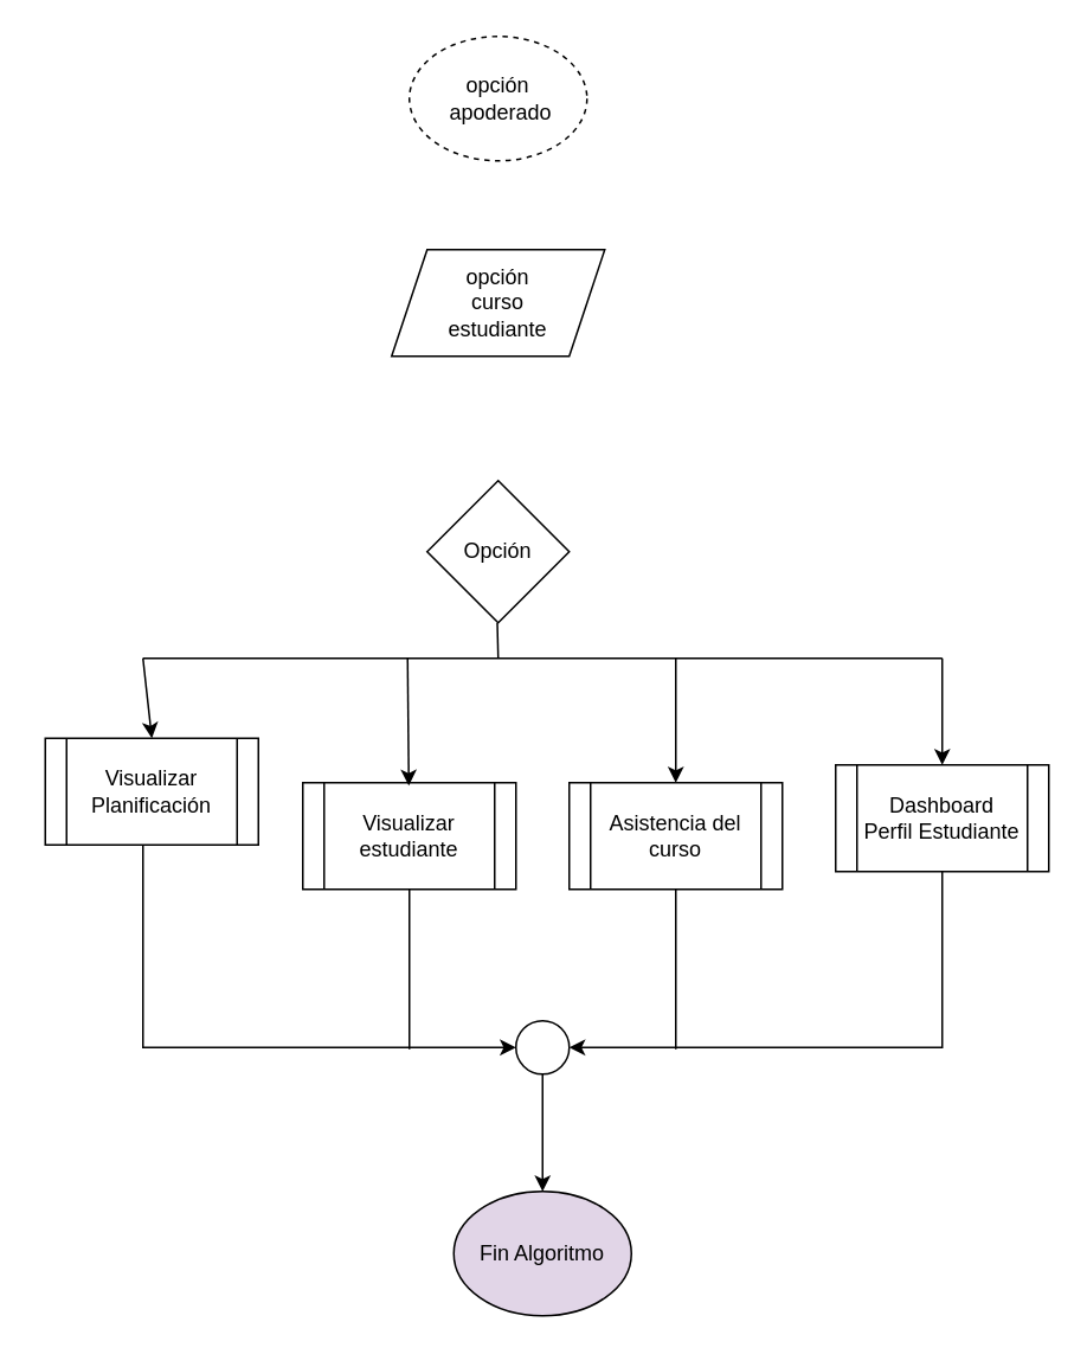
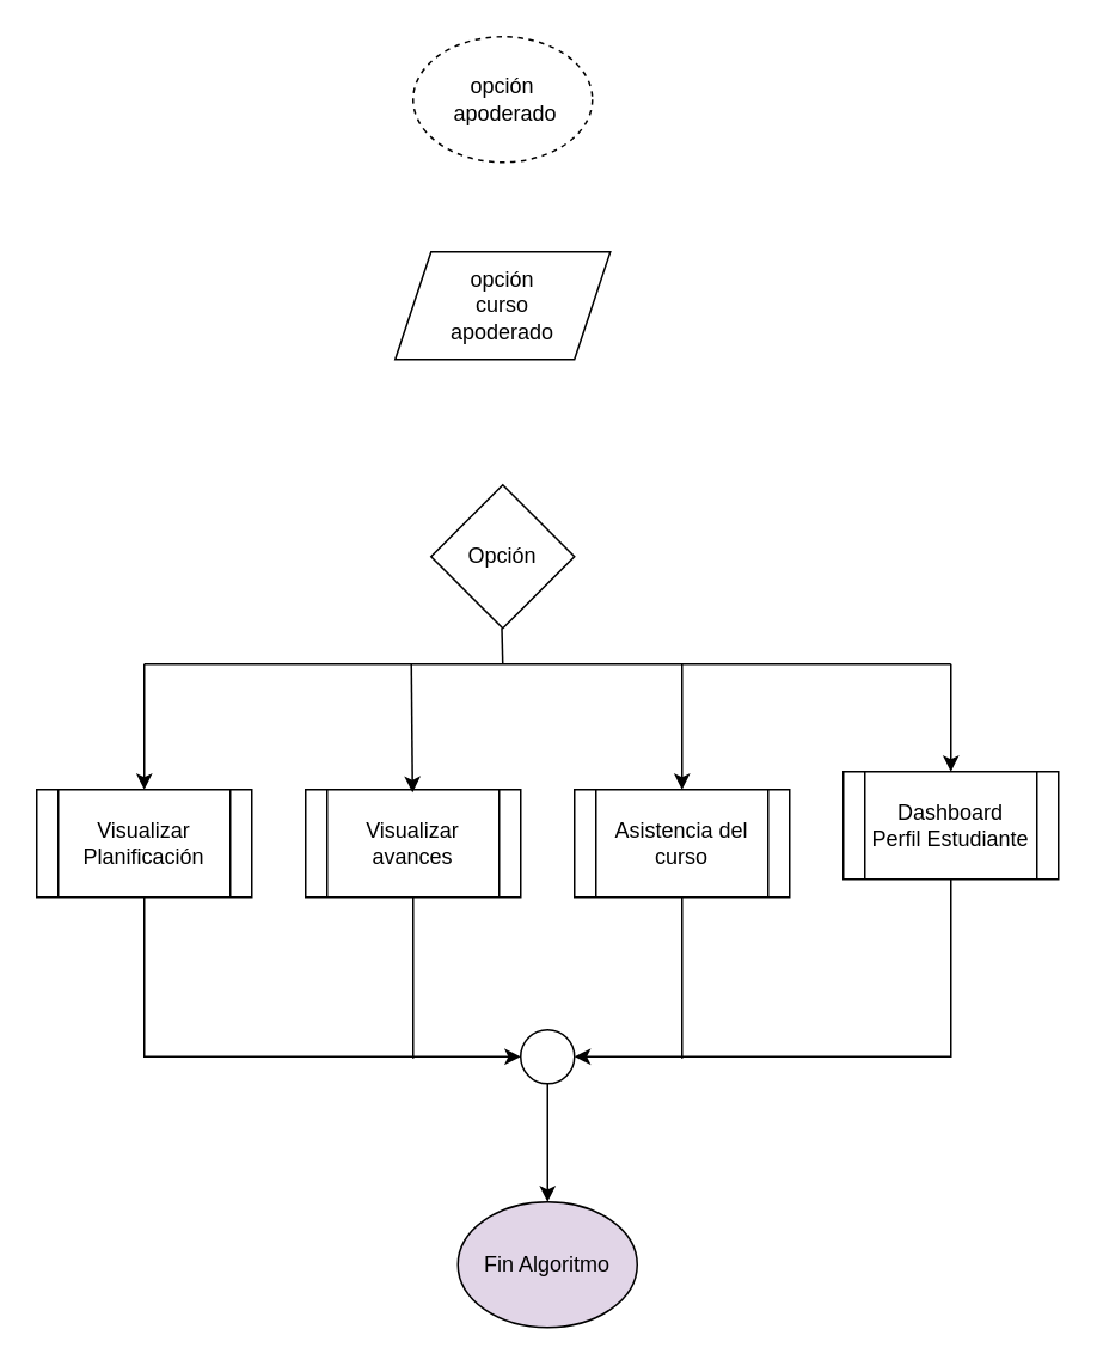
  <mxCell id="0" />
  <mxCell id="1" parent="0" />
  <mxCell id="2" value="opción&lt;br&gt;&amp;nbsp;apoderado" style="ellipse;whiteSpace=wrap;html=1;dashed=1;" parent="1" vertex="1"><mxGeometry x="230" y="20" width="100" height="70" as="geometry" /></mxCell>
- <mxCell id="3" value="opción&lt;br&gt;curso&lt;br&gt;estudiante" style="shape=parallelogram;perimeter=parallelogramPerimeter;whiteSpace=wrap;html=1;fixedSize=1;" parent="1" vertex="1"><mxGeometry x="220" y="140" width="120" height="60" as="geometry" /></mxCell>
+ <mxCell id="3" value="opción&lt;br&gt;curso&lt;br&gt;apoderado" style="shape=parallelogram;perimeter=parallelogramPerimeter;whiteSpace=wrap;html=1;fixedSize=1;" parent="1" vertex="1"><mxGeometry x="220" y="140" width="120" height="60" as="geometry" /></mxCell>
  <mxCell id="4" value="Opción" style="rhombus;whiteSpace=wrap;html=1;" parent="1" vertex="1"><mxGeometry x="240" y="270" width="80" height="80" as="geometry" /></mxCell>
  <mxCell id="5" style="edgeStyle=orthogonalEdgeStyle;rounded=0;orthogonalLoop=1;jettySize=auto;html=1;entryX=0;entryY=0.5;entryDx=0;entryDy=0;" parent="1" source="6" target="18" edge="1"><mxGeometry relative="1" as="geometry"><Array as="points"><mxPoint x="80" y="589" /></Array></mxGeometry></mxCell>
- <mxCell id="6" value="Visualizar Planificación" style="shape=process;whiteSpace=wrap;html=1;backgroundOutline=1;" parent="1" vertex="1"><mxGeometry x="25" y="415" width="120" height="60" as="geometry" /></mxCell>
- <mxCell id="7" value="Visualizar estudiante" style="shape=process;whiteSpace=wrap;html=1;backgroundOutline=1;" parent="1" vertex="1"><mxGeometry x="170" y="440" width="120" height="60" as="geometry" /></mxCell>
+ <mxCell id="6" value="Visualizar Planificación" style="shape=process;whiteSpace=wrap;html=1;backgroundOutline=1;" parent="1" vertex="1"><mxGeometry x="20" y="440" width="120" height="60" as="geometry" /></mxCell>
+ <mxCell id="7" value="Visualizar avances" style="shape=process;whiteSpace=wrap;html=1;backgroundOutline=1;" parent="1" vertex="1"><mxGeometry x="170" y="440" width="120" height="60" as="geometry" /></mxCell>
  <mxCell id="8" value="Asistencia del curso" style="shape=process;whiteSpace=wrap;html=1;backgroundOutline=1;" parent="1" vertex="1"><mxGeometry x="320" y="440" width="120" height="60" as="geometry" /></mxCell>
  <mxCell id="9" style="edgeStyle=orthogonalEdgeStyle;rounded=0;orthogonalLoop=1;jettySize=auto;html=1;entryX=1;entryY=0.5;entryDx=0;entryDy=0;" parent="1" source="10" target="18" edge="1"><mxGeometry relative="1" as="geometry"><Array as="points"><mxPoint x="530" y="589" /></Array></mxGeometry></mxCell>
  <mxCell id="10" value="Dashboard&lt;br&gt;Perfil Estudiante" style="shape=process;whiteSpace=wrap;html=1;backgroundOutline=1;" parent="1" vertex="1"><mxGeometry x="470" y="430" width="120" height="60" as="geometry" /></mxCell>
  <mxCell id="11" value="" style="endArrow=none;html=1;" parent="1" edge="1"><mxGeometry width="50" height="50" relative="1" as="geometry"><mxPoint x="80" y="370" as="sourcePoint" /><mxPoint x="530" y="370" as="targetPoint" /></mxGeometry></mxCell>
  <mxCell id="12" value="" style="endArrow=none;html=1;" parent="1" edge="1"><mxGeometry width="50" height="50" relative="1" as="geometry"><mxPoint x="280" y="370" as="sourcePoint" /><mxPoint x="279.5" y="350" as="targetPoint" /></mxGeometry></mxCell>
  <mxCell id="13" value="" style="endArrow=classic;html=1;entryX=0.5;entryY=0;entryDx=0;entryDy=0;" parent="1" target="6" edge="1"><mxGeometry width="50" height="50" relative="1" as="geometry"><mxPoint x="80" y="370" as="sourcePoint" /><mxPoint x="350" y="400" as="targetPoint" /></mxGeometry></mxCell>
  <mxCell id="14" value="" style="endArrow=classic;html=1;entryX=0.589;entryY=0.028;entryDx=0;entryDy=0;entryPerimeter=0;" parent="1" edge="1"><mxGeometry width="50" height="50" relative="1" as="geometry"><mxPoint x="229" y="370" as="sourcePoint" /><mxPoint x="229.68" y="441.68" as="targetPoint" /></mxGeometry></mxCell>
  <mxCell id="15" value="" style="endArrow=classic;html=1;" parent="1" target="8" edge="1"><mxGeometry width="50" height="50" relative="1" as="geometry"><mxPoint x="380" y="370" as="sourcePoint" /><mxPoint x="350" y="400" as="targetPoint" /></mxGeometry></mxCell>
  <mxCell id="16" value="" style="endArrow=classic;html=1;entryX=0.5;entryY=0;entryDx=0;entryDy=0;" parent="1" target="10" edge="1"><mxGeometry width="50" height="50" relative="1" as="geometry"><mxPoint x="530" y="370" as="sourcePoint" /><mxPoint x="580" y="370" as="targetPoint" /></mxGeometry></mxCell>
  <mxCell id="17" value="" style="edgeStyle=orthogonalEdgeStyle;rounded=0;orthogonalLoop=1;jettySize=auto;html=1;" parent="1" source="18" target="19" edge="1"><mxGeometry relative="1" as="geometry" /></mxCell>
  <mxCell id="18" value="" style="ellipse;whiteSpace=wrap;html=1;aspect=fixed;" parent="1" vertex="1"><mxGeometry x="290" y="574" width="30" height="30" as="geometry" /></mxCell>
  <mxCell id="19" value="Fin Algoritmo" style="ellipse;whiteSpace=wrap;html=1;fillColor=#e1d5e7;" parent="1" vertex="1"><mxGeometry x="255" y="670" width="100" height="70" as="geometry" /></mxCell>
  <mxCell id="20" value="" style="endArrow=none;html=1;entryX=0.5;entryY=1;entryDx=0;entryDy=0;" parent="1" target="7" edge="1"><mxGeometry width="50" height="50" relative="1" as="geometry"><mxPoint x="230" y="590" as="sourcePoint" /><mxPoint x="260" y="530" as="targetPoint" /></mxGeometry></mxCell>
  <mxCell id="21" value="" style="endArrow=none;html=1;entryX=0.5;entryY=1;entryDx=0;entryDy=0;" parent="1" target="8" edge="1"><mxGeometry width="50" height="50" relative="1" as="geometry"><mxPoint x="380" y="590" as="sourcePoint" /><mxPoint x="430" y="500" as="targetPoint" /></mxGeometry></mxCell>
